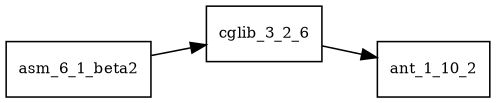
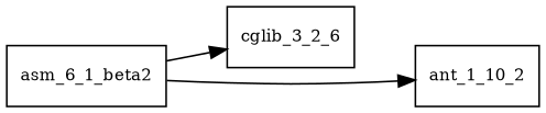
  digraph {
    rankdir=LR
    node [fontsize=10.0 shape=box]
    cglib_3_2_6
    ant_1_10_2
    asm_6_1_beta2
-   cglib_3_2_6 -> ant_1_10_2
+   asm_6_1_beta2 -> ant_1_10_2
    asm_6_1_beta2 -> cglib_3_2_6
  }
